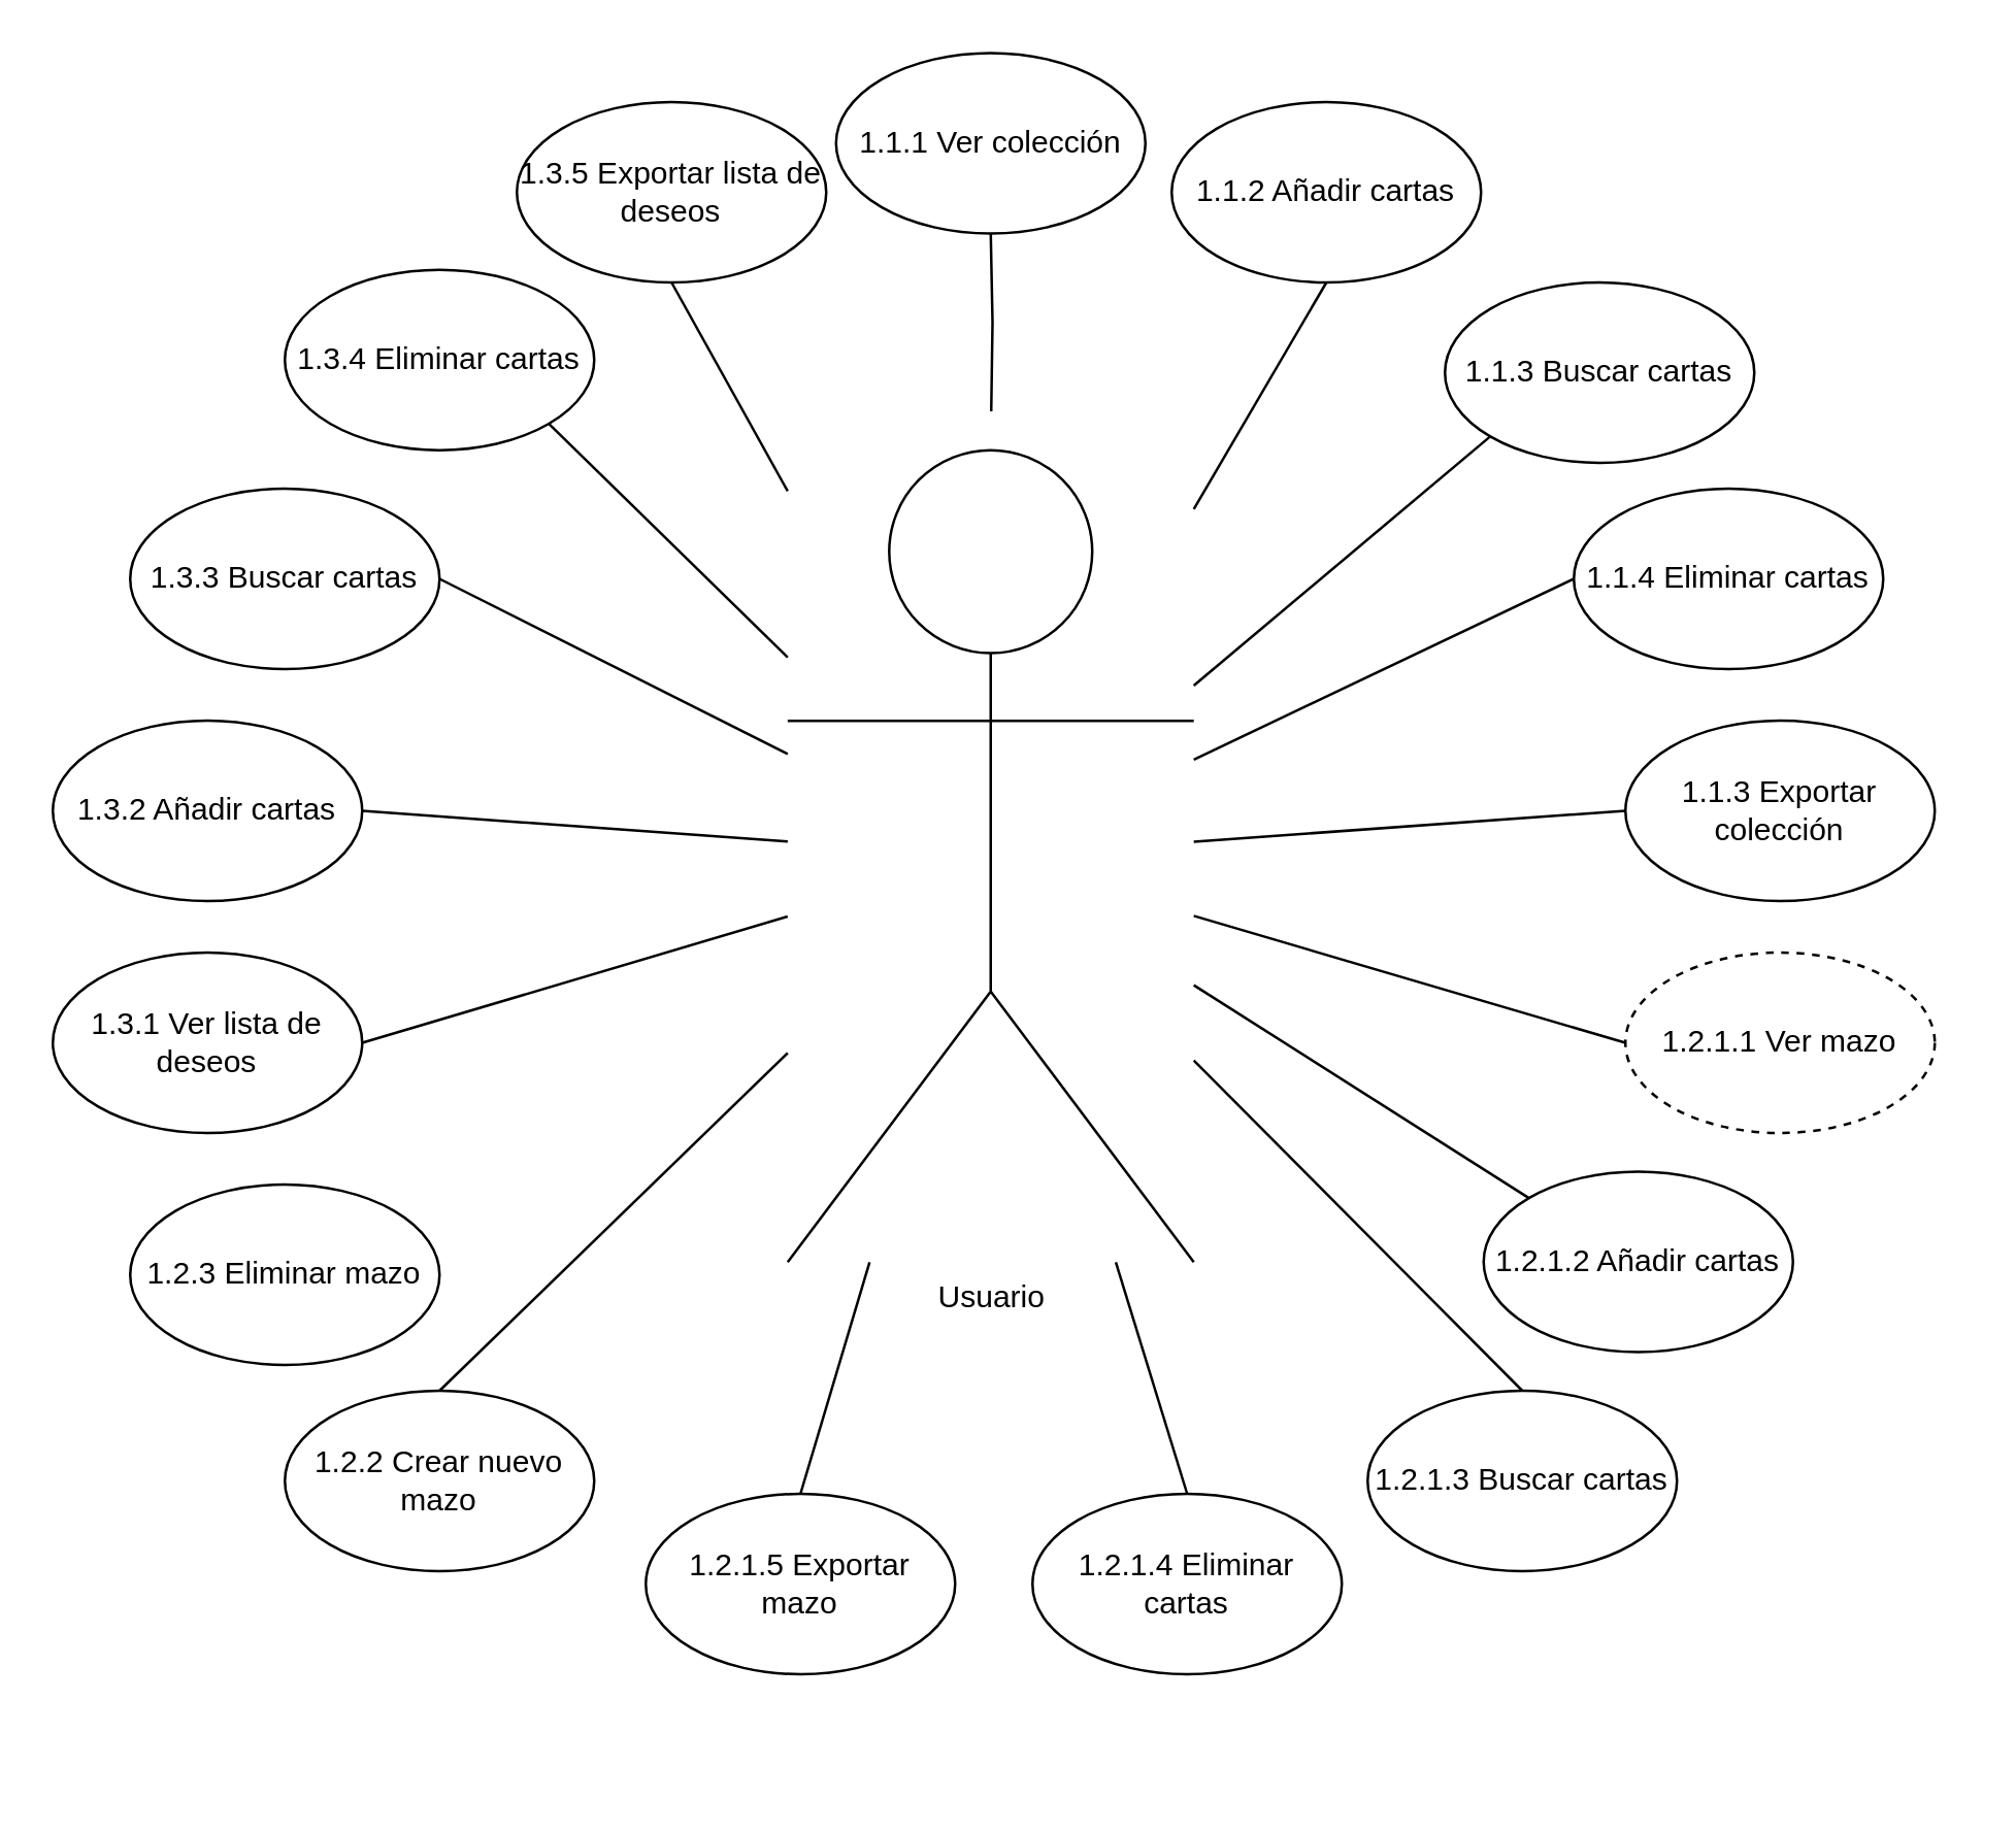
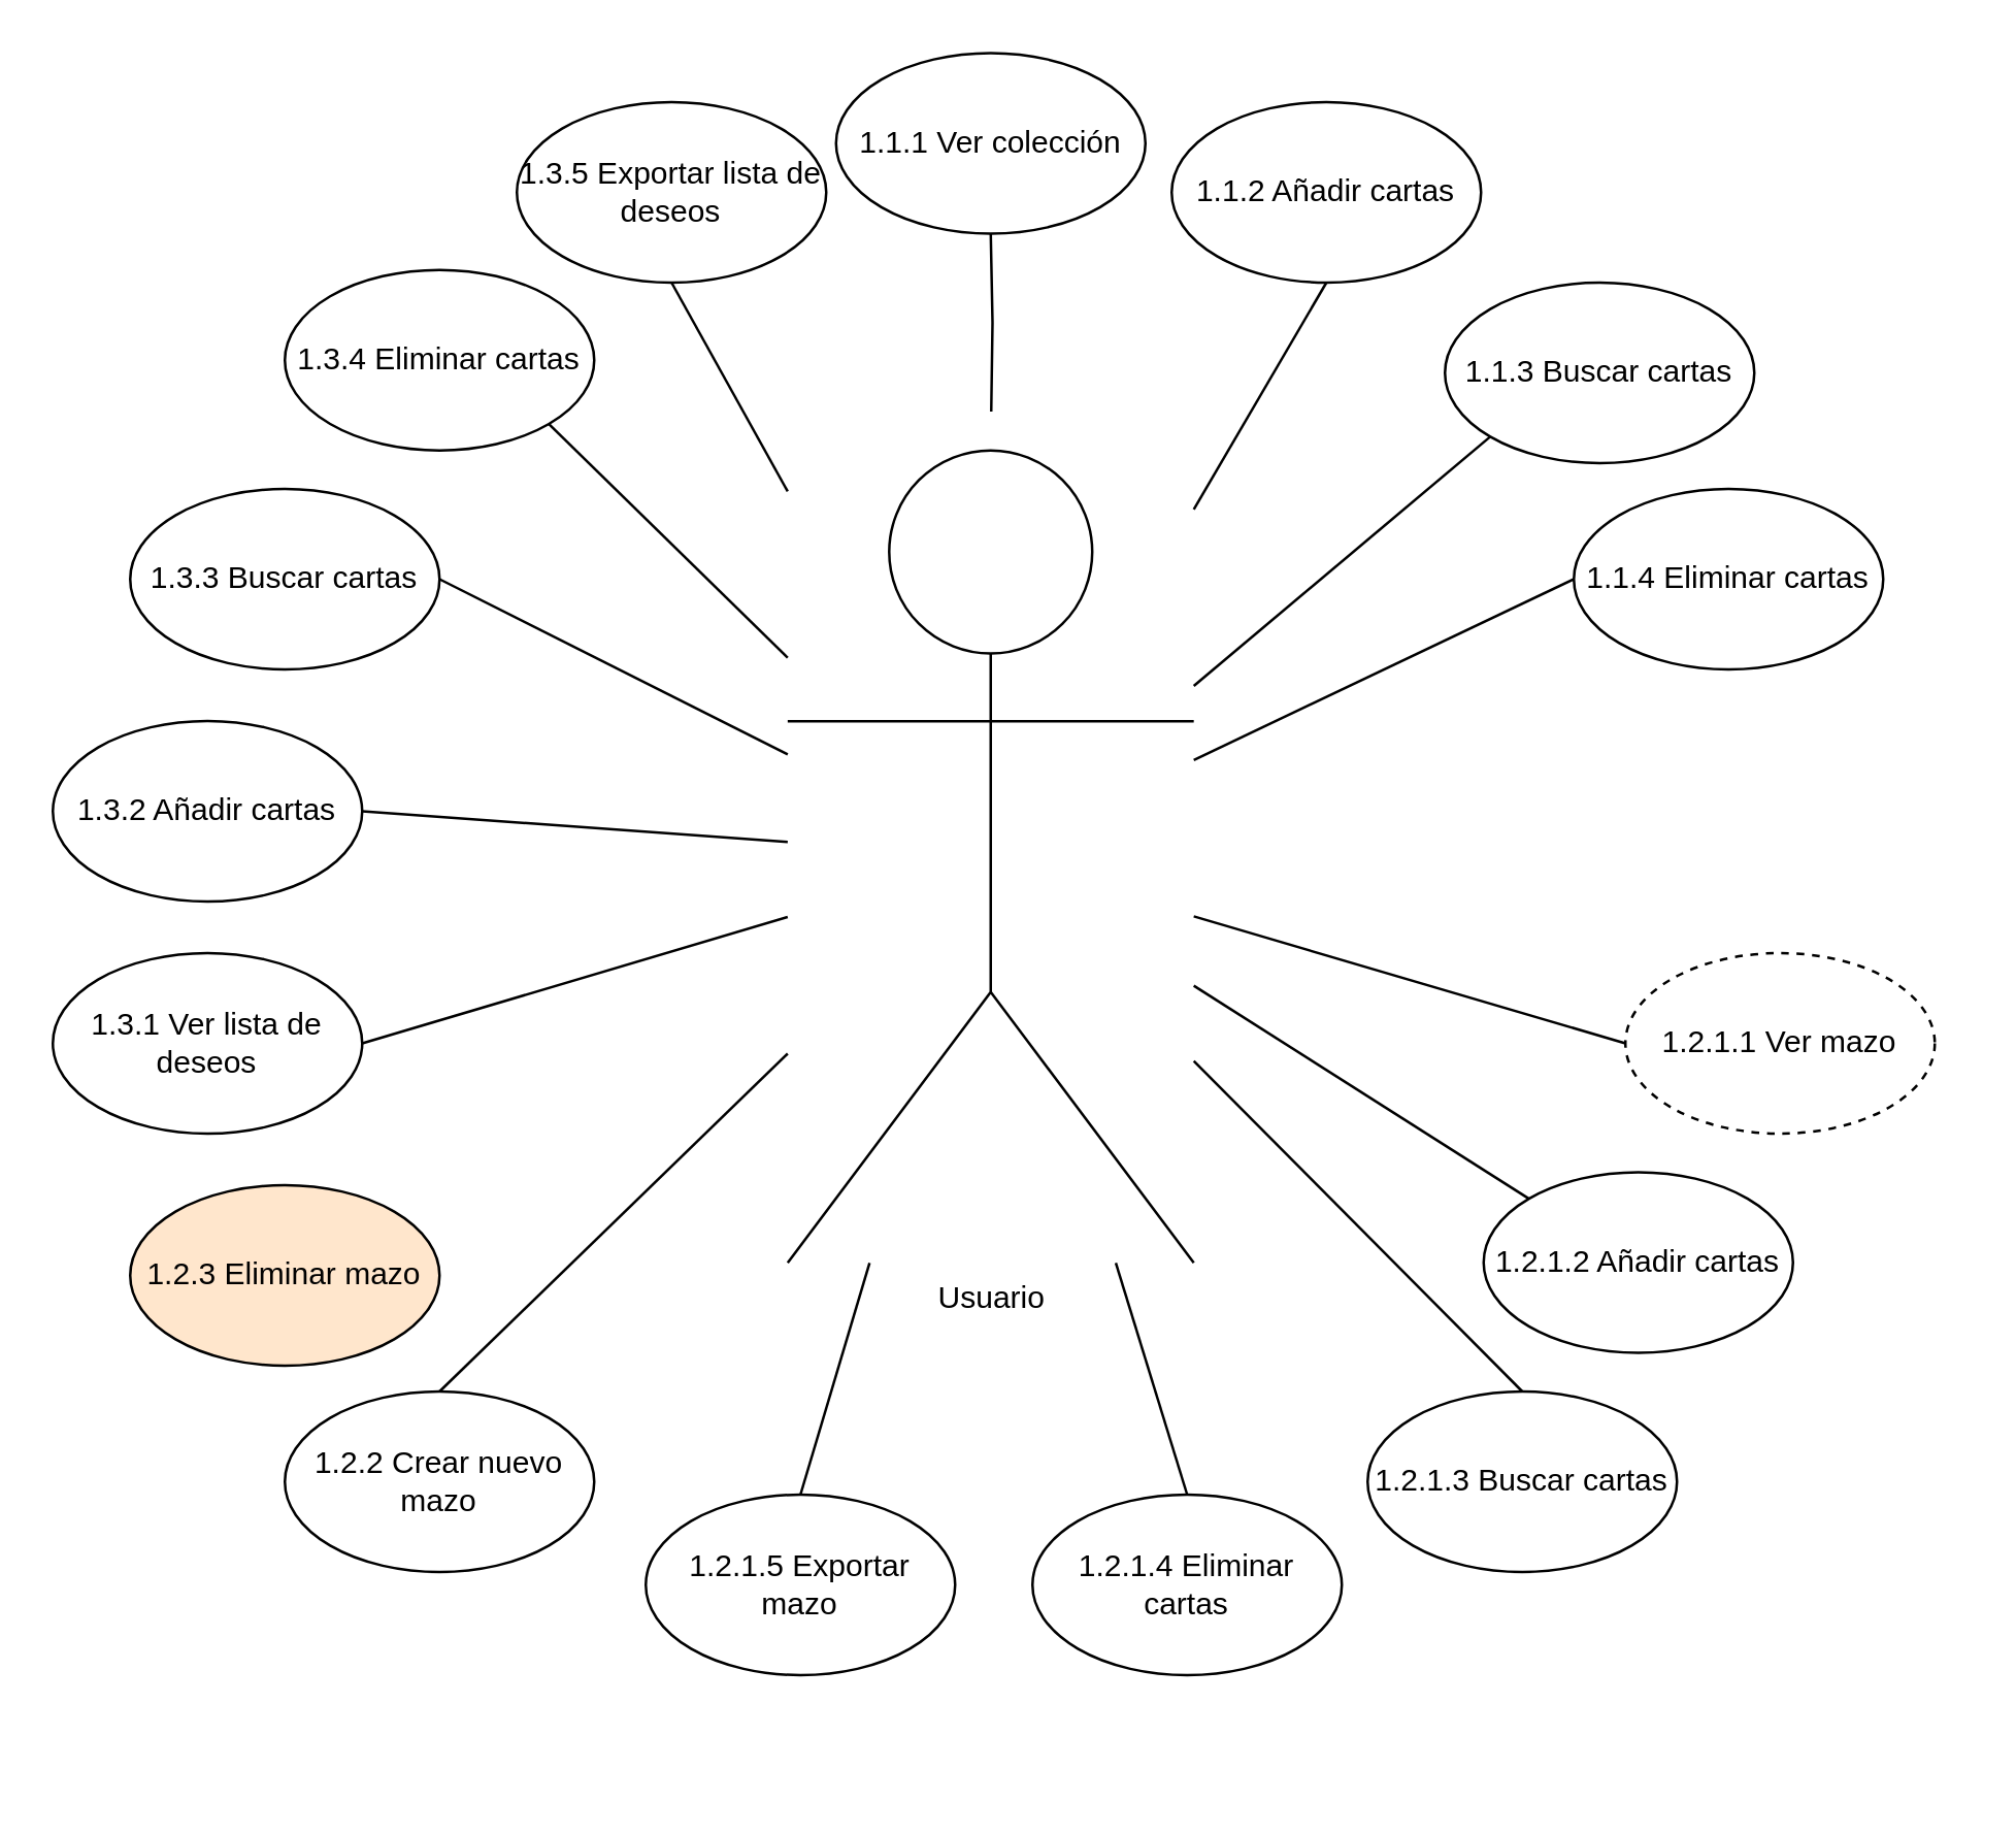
  <mxCell id="0" />
  <mxCell id="1" parent="0" />
  <mxCell id="2" value="" style="group" parent="1" vertex="1" connectable="0"><mxGeometry x="80" y="34.06" width="680" height="654.94" as="geometry" /></mxCell>
  <mxCell id="3" value="1.1.1 Ver colección" style="ellipse;whiteSpace=wrap;html=1;" parent="2" vertex="1"><mxGeometry x="243.81" y="-14.06" width="120" height="70" as="geometry" /></mxCell>
  <mxCell id="4" value="1.1.2 Añadir cartas" style="ellipse;whiteSpace=wrap;html=1;" parent="2" vertex="1"><mxGeometry x="374" y="4.94" width="120" height="70" as="geometry" /></mxCell>
  <mxCell id="5" value="1.1.3 Buscar cartas" style="ellipse;whiteSpace=wrap;html=1;" parent="2" vertex="1"><mxGeometry x="480" y="74.94" width="120" height="70" as="geometry" /></mxCell>
  <mxCell id="6" value="1.1.4 Eliminar cartas" style="ellipse;whiteSpace=wrap;html=1;" parent="2" vertex="1"><mxGeometry x="530" y="154.94" width="120" height="70" as="geometry" /></mxCell>
- <mxCell id="7" value="1.1.3 Exportar colección" style="ellipse;whiteSpace=wrap;html=1;" parent="2" vertex="1"><mxGeometry x="550" y="244.94" width="120" height="70" as="geometry" /></mxCell>
  <mxCell id="8" value="1.2.1.1 Ver mazo" style="ellipse;whiteSpace=wrap;html=1;dashed=1;" parent="2" vertex="1"><mxGeometry x="550" y="334.94" width="120" height="70" as="geometry" /></mxCell>
  <mxCell id="9" value="1.2.1.2 Añadir cartas" style="ellipse;whiteSpace=wrap;html=1;" parent="2" vertex="1"><mxGeometry x="495" y="419.94" width="120" height="70" as="geometry" /></mxCell>
  <mxCell id="10" value="1.2.1.3 Buscar cartas" style="ellipse;whiteSpace=wrap;html=1;" parent="2" vertex="1"><mxGeometry x="450" y="504.94" width="120" height="70" as="geometry" /></mxCell>
  <mxCell id="11" value="1.2.1.5 Exportar mazo" style="ellipse;whiteSpace=wrap;html=1;" parent="2" vertex="1"><mxGeometry x="170" y="544.94" width="120" height="70" as="geometry" /></mxCell>
  <mxCell id="12" value="1.2.2 Crear nuevo mazo" style="ellipse;whiteSpace=wrap;html=1;" parent="2" vertex="1"><mxGeometry x="30" y="504.94" width="120" height="70" as="geometry" /></mxCell>
- <mxCell id="13" value="1.2.3 Eliminar mazo" style="ellipse;whiteSpace=wrap;html=1;" parent="2" vertex="1"><mxGeometry x="-30" y="424.94" width="120" height="70" as="geometry" /></mxCell>
+ <mxCell id="13" value="1.2.3 Eliminar mazo" style="ellipse;whiteSpace=wrap;html=1;fillColor=#ffe6cc;" parent="2" vertex="1"><mxGeometry x="-30" y="424.94" width="120" height="70" as="geometry" /></mxCell>
  <mxCell id="14" value="1.3.1 Ver lista de deseos" style="ellipse;whiteSpace=wrap;html=1;" parent="2" vertex="1"><mxGeometry x="-60" y="334.94" width="120" height="70" as="geometry" /></mxCell>
  <mxCell id="15" value="1.3.3 Buscar cartas" style="ellipse;whiteSpace=wrap;html=1;" parent="2" vertex="1"><mxGeometry x="-30" y="154.94" width="120" height="70" as="geometry" /></mxCell>
  <mxCell id="16" value="1.3.4 Eliminar cartas" style="ellipse;whiteSpace=wrap;html=1;" parent="2" vertex="1"><mxGeometry x="30" y="70.0" width="120" height="70" as="geometry" /></mxCell>
  <mxCell id="17" value="1.3.5 Exportar lista de deseos" style="ellipse;whiteSpace=wrap;html=1;" parent="2" vertex="1"><mxGeometry x="120" y="4.94" width="120" height="70" as="geometry" /></mxCell>
  <mxCell id="18" style="edgeStyle=orthogonalEdgeStyle;rounded=0;orthogonalLoop=1;jettySize=auto;html=1;entryX=0.5;entryY=1;entryDx=0;entryDy=0;endArrow=none;endFill=0;" parent="2" target="3" edge="1"><mxGeometry relative="1" as="geometry"><mxPoint x="304" y="124.94" as="sourcePoint" /></mxGeometry></mxCell>
- <mxCell id="19" style="rounded=0;orthogonalLoop=1;jettySize=auto;html=1;entryX=0;entryY=0.5;entryDx=0;entryDy=0;endArrow=none;endFill=0;" parent="2" source="32" target="7" edge="1"><mxGeometry relative="1" as="geometry" /></mxCell>
  <mxCell id="20" style="edgeStyle=none;shape=connector;rounded=0;orthogonalLoop=1;jettySize=auto;html=1;entryX=0;entryY=0.5;entryDx=0;entryDy=0;labelBackgroundColor=default;strokeColor=default;fontFamily=Helvetica;fontSize=11;fontColor=default;endArrow=none;endFill=0;" parent="2" source="32" target="8" edge="1"><mxGeometry relative="1" as="geometry" /></mxCell>
  <mxCell id="21" style="edgeStyle=none;shape=connector;rounded=0;orthogonalLoop=1;jettySize=auto;html=1;entryX=1;entryY=0.5;entryDx=0;entryDy=0;labelBackgroundColor=default;strokeColor=default;fontFamily=Helvetica;fontSize=11;fontColor=default;endArrow=none;endFill=0;" parent="2" source="32" target="14" edge="1"><mxGeometry relative="1" as="geometry" /></mxCell>
  <mxCell id="22" style="edgeStyle=none;shape=connector;rounded=0;orthogonalLoop=1;jettySize=auto;html=1;entryX=0.5;entryY=0;entryDx=0;entryDy=0;labelBackgroundColor=default;strokeColor=default;fontFamily=Helvetica;fontSize=11;fontColor=default;endArrow=none;endFill=0;" parent="2" source="32" target="11" edge="1"><mxGeometry relative="1" as="geometry" /></mxCell>
  <mxCell id="23" style="edgeStyle=none;shape=connector;rounded=0;orthogonalLoop=1;jettySize=auto;html=1;entryX=0.5;entryY=1;entryDx=0;entryDy=0;labelBackgroundColor=default;strokeColor=default;fontFamily=Helvetica;fontSize=11;fontColor=default;endArrow=none;endFill=0;" parent="2" source="32" target="17" edge="1"><mxGeometry relative="1" as="geometry" /></mxCell>
  <mxCell id="24" style="edgeStyle=none;shape=connector;rounded=0;orthogonalLoop=1;jettySize=auto;html=1;entryX=0.5;entryY=1;entryDx=0;entryDy=0;labelBackgroundColor=default;strokeColor=default;fontFamily=Helvetica;fontSize=11;fontColor=default;endArrow=none;endFill=0;" parent="2" source="32" target="4" edge="1"><mxGeometry relative="1" as="geometry" /></mxCell>
  <mxCell id="25" style="edgeStyle=none;shape=connector;rounded=0;orthogonalLoop=1;jettySize=auto;html=1;entryX=0.5;entryY=0;entryDx=0;entryDy=0;labelBackgroundColor=default;strokeColor=default;fontFamily=Helvetica;fontSize=11;fontColor=default;endArrow=none;endFill=0;" parent="2" source="32" target="12" edge="1"><mxGeometry relative="1" as="geometry" /></mxCell>
  <mxCell id="26" style="edgeStyle=none;shape=connector;rounded=0;orthogonalLoop=1;jettySize=auto;html=1;entryX=0.5;entryY=0;entryDx=0;entryDy=0;labelBackgroundColor=default;strokeColor=default;fontFamily=Helvetica;fontSize=11;fontColor=default;endArrow=none;endFill=0;" parent="2" source="32" target="10" edge="1"><mxGeometry relative="1" as="geometry" /></mxCell>
  <mxCell id="27" style="edgeStyle=none;shape=connector;rounded=0;orthogonalLoop=1;jettySize=auto;html=1;entryX=1;entryY=1;entryDx=0;entryDy=0;labelBackgroundColor=default;strokeColor=default;fontFamily=Helvetica;fontSize=11;fontColor=default;endArrow=none;endFill=0;" parent="2" source="32" target="16" edge="1"><mxGeometry relative="1" as="geometry" /></mxCell>
  <mxCell id="28" style="edgeStyle=none;shape=connector;rounded=0;orthogonalLoop=1;jettySize=auto;html=1;entryX=0;entryY=1;entryDx=0;entryDy=0;labelBackgroundColor=default;strokeColor=default;fontFamily=Helvetica;fontSize=11;fontColor=default;endArrow=none;endFill=0;" parent="2" source="32" target="5" edge="1"><mxGeometry relative="1" as="geometry" /></mxCell>
  <mxCell id="29" style="edgeStyle=none;shape=connector;rounded=0;orthogonalLoop=1;jettySize=auto;html=1;entryX=1;entryY=0.5;entryDx=0;entryDy=0;labelBackgroundColor=default;strokeColor=default;fontFamily=Helvetica;fontSize=11;fontColor=default;endArrow=none;endFill=0;" parent="2" source="32" target="15" edge="1"><mxGeometry relative="1" as="geometry" /></mxCell>
  <mxCell id="30" style="edgeStyle=none;shape=connector;rounded=0;orthogonalLoop=1;jettySize=auto;html=1;entryX=0;entryY=0.5;entryDx=0;entryDy=0;labelBackgroundColor=default;strokeColor=default;fontFamily=Helvetica;fontSize=11;fontColor=default;endArrow=none;endFill=0;" parent="2" source="32" target="6" edge="1"><mxGeometry relative="1" as="geometry" /></mxCell>
  <mxCell id="31" style="rounded=0;orthogonalLoop=1;jettySize=auto;html=1;entryX=0;entryY=0;entryDx=0;entryDy=0;endArrow=none;endFill=0;" parent="2" source="32" target="9" edge="1"><mxGeometry relative="1" as="geometry" /></mxCell>
  <mxCell id="32" value="&lt;div&gt;Usuario&lt;/div&gt;" style="shape=umlActor;verticalLabelPosition=bottom;verticalAlign=top;html=1;outlineConnect=0;" parent="2" vertex="1"><mxGeometry x="225.04" y="140" width="157.53" height="315.06" as="geometry" /></mxCell>
  <mxCell id="33" value="1.2.1.4 Eliminar cartas" style="ellipse;whiteSpace=wrap;html=1;" parent="2" vertex="1"><mxGeometry x="320" y="544.94" width="120" height="70" as="geometry" /></mxCell>
  <mxCell id="34" style="edgeStyle=none;shape=connector;rounded=0;orthogonalLoop=1;jettySize=auto;html=1;entryX=0.5;entryY=0;entryDx=0;entryDy=0;labelBackgroundColor=default;strokeColor=default;fontFamily=Helvetica;fontSize=11;fontColor=default;endArrow=none;endFill=0;" parent="2" source="32" target="33" edge="1"><mxGeometry relative="1" as="geometry" /></mxCell>
  <mxCell id="35" value="1.3.2 Añadir cartas" style="ellipse;whiteSpace=wrap;html=1;" parent="1" vertex="1"><mxGeometry x="20" y="279" width="120" height="70" as="geometry" /></mxCell>
  <mxCell id="36" style="edgeStyle=none;shape=connector;rounded=0;orthogonalLoop=1;jettySize=auto;html=1;entryX=1;entryY=0.5;entryDx=0;entryDy=0;labelBackgroundColor=default;strokeColor=default;fontFamily=Helvetica;fontSize=11;fontColor=default;endArrow=none;endFill=0;" parent="1" source="32" target="35" edge="1"><mxGeometry relative="1" as="geometry" /></mxCell>
